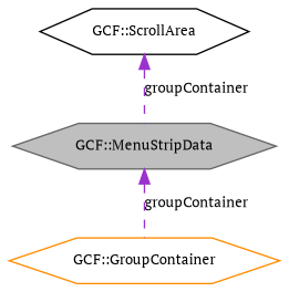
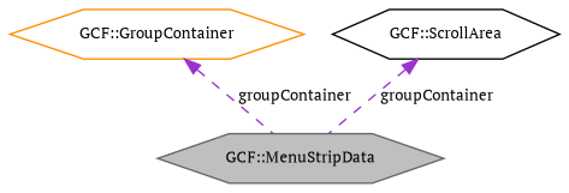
  digraph {
    fontname="PT Serif"
    node [fontname="PT Serif" fontsize=10 shape=hexagon]
    edge [color=darkorchid3 dir=back fontname="PT Serif" fontsize=10 labelfontname=FreeSans labelfontsize=10 style=dashed]
    n1 [color=gray40 fillcolor=grey75 fontcolor=black height=0.2 label="GCF::MenuStripData" style=filled width=0.4]
    n2 [color=darkorange height=0.2 label="GCF::GroupContainer" width=0.4]
    n3 [color=black height=0.2 label="GCF::ScrollArea" width=0.4]
-   n1 -> n2 [label=groupContainer]
+   n2 -> n1 [label=groupContainer]
    n3 -> n1 [label=groupContainer]
  }
